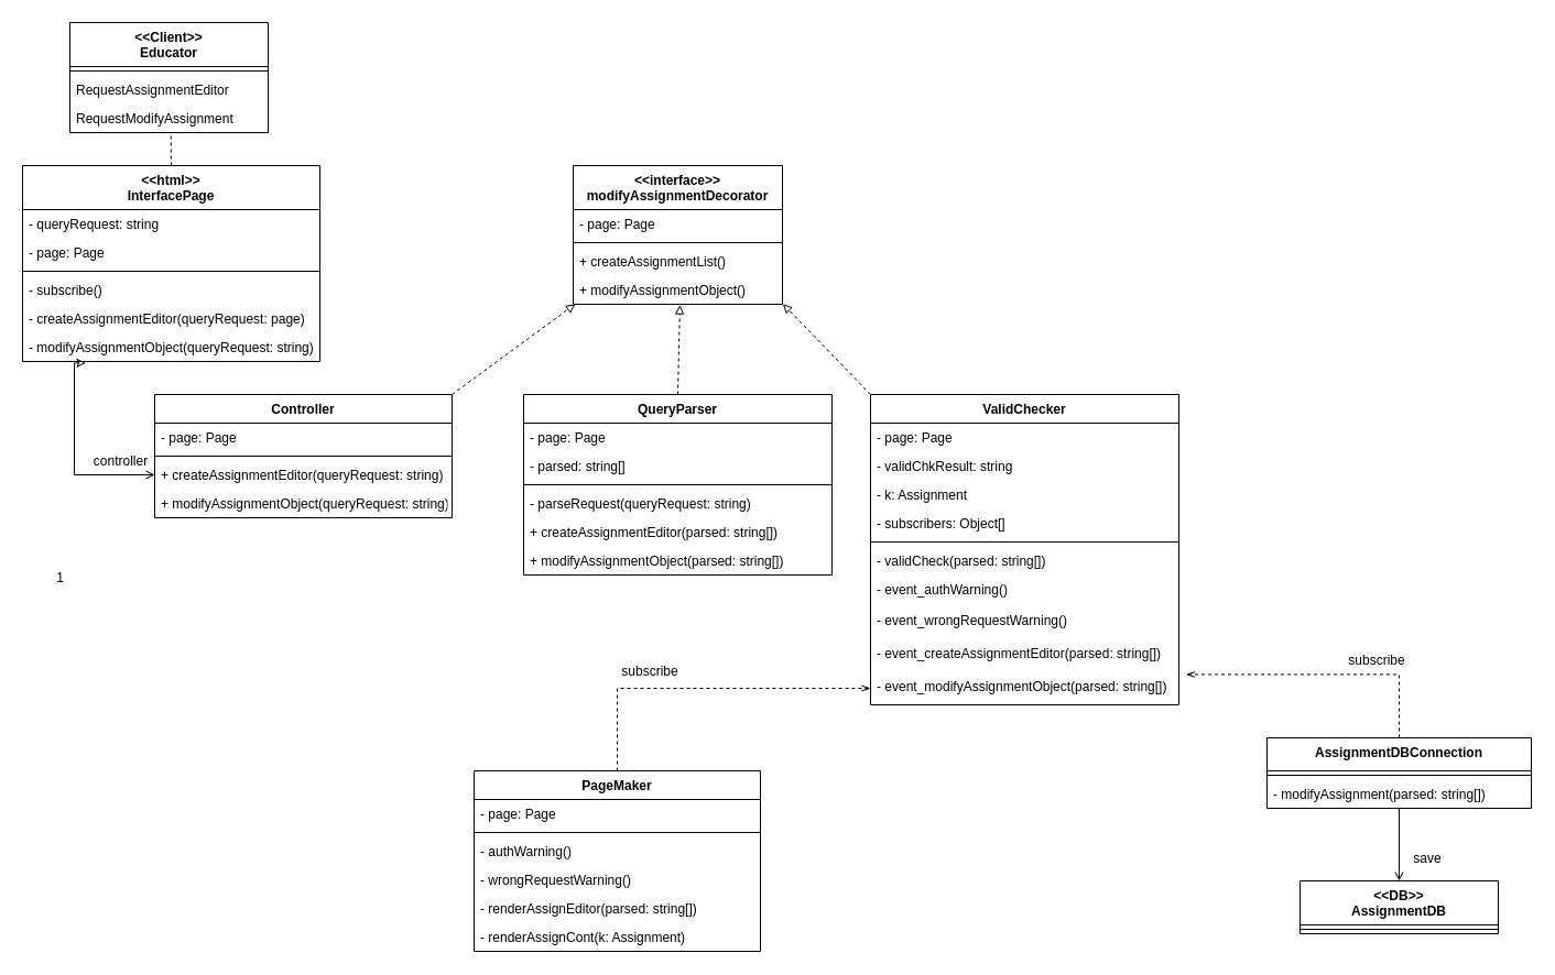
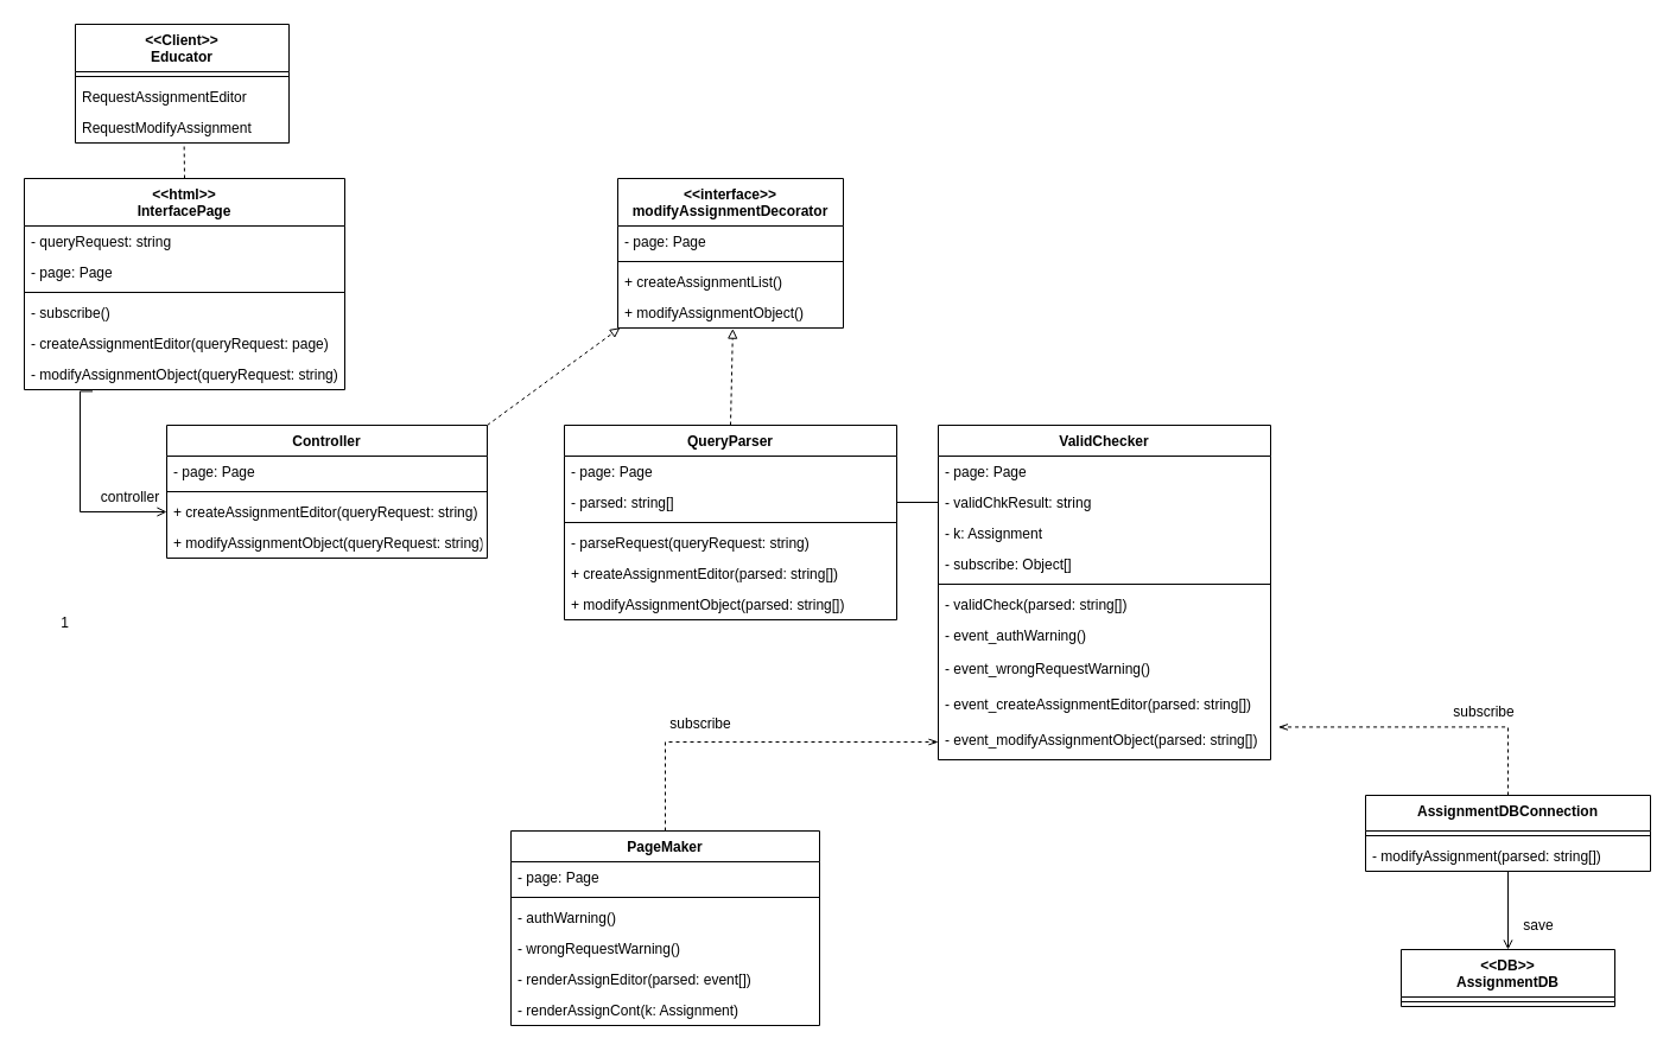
  <mxCell id="0" />
  <mxCell id="1" parent="0" />
  <mxCell id="2" value="&lt;&lt;Client&gt;&gt;&#10;Educator" style="swimlane;fontStyle=1;align=center;verticalAlign=top;childLayout=stackLayout;horizontal=1;startSize=40;horizontalStack=0;resizeParent=1;resizeParentMax=0;resizeLast=0;collapsible=1;marginBottom=0;" vertex="1" parent="1"><mxGeometry x="63" y="20" width="180" height="100" as="geometry" /></mxCell>
  <mxCell id="3" value="" style="line;strokeWidth=1;fillColor=none;align=left;verticalAlign=middle;spacingTop=-1;spacingLeft=3;spacingRight=3;rotatable=0;labelPosition=right;points=[];portConstraint=eastwest;" vertex="1" parent="2"><mxGeometry y="40" width="180" height="8" as="geometry" /></mxCell>
  <mxCell id="4" value="RequestAssignmentEditor" style="text;strokeColor=none;fillColor=none;align=left;verticalAlign=top;spacingLeft=4;spacingRight=4;overflow=hidden;rotatable=0;points=[[0,0.5],[1,0.5]];portConstraint=eastwest;" vertex="1" parent="2"><mxGeometry y="48" width="180" height="26" as="geometry" /></mxCell>
  <mxCell id="5" value="RequestModifyAssignment" style="text;strokeColor=none;fillColor=none;align=left;verticalAlign=top;spacingLeft=4;spacingRight=4;overflow=hidden;rotatable=0;points=[[0,0.5],[1,0.5]];portConstraint=eastwest;" vertex="1" parent="2"><mxGeometry y="74" width="180" height="26" as="geometry" /></mxCell>
  <mxCell id="6" value="&lt;&lt;interface&gt;&gt;&#10;modifyAssignmentDecorator" style="swimlane;fontStyle=1;align=center;verticalAlign=top;childLayout=stackLayout;horizontal=1;startSize=40;horizontalStack=0;resizeParent=1;resizeParentMax=0;resizeLast=0;collapsible=1;marginBottom=0;" vertex="1" parent="1"><mxGeometry x="520" y="150" width="190" height="126" as="geometry" /></mxCell>
  <mxCell id="7" value="- page: Page" style="text;strokeColor=none;fillColor=none;align=left;verticalAlign=top;spacingLeft=4;spacingRight=4;overflow=hidden;rotatable=0;points=[[0,0.5],[1,0.5]];portConstraint=eastwest;" vertex="1" parent="6"><mxGeometry y="40" width="190" height="26" as="geometry" /></mxCell>
  <mxCell id="8" value="" style="line;strokeWidth=1;fillColor=none;align=left;verticalAlign=middle;spacingTop=-1;spacingLeft=3;spacingRight=3;rotatable=0;labelPosition=right;points=[];portConstraint=eastwest;" vertex="1" parent="6"><mxGeometry y="66" width="190" height="8" as="geometry" /></mxCell>
  <mxCell id="9" value="+ createAssignmentList()" style="text;strokeColor=none;fillColor=none;align=left;verticalAlign=top;spacingLeft=4;spacingRight=4;overflow=hidden;rotatable=0;points=[[0,0.5],[1,0.5]];portConstraint=eastwest;" vertex="1" parent="6"><mxGeometry y="74" width="190" height="26" as="geometry" /></mxCell>
  <mxCell id="10" value="+ modifyAssignmentObject()" style="text;strokeColor=none;fillColor=none;align=left;verticalAlign=top;spacingLeft=4;spacingRight=4;overflow=hidden;rotatable=0;points=[[0,0.5],[1,0.5]];portConstraint=eastwest;" vertex="1" parent="6"><mxGeometry y="100" width="190" height="26" as="geometry" /></mxCell>
  <mxCell id="11" style="edgeStyle=none;rounded=0;orthogonalLoop=1;jettySize=auto;html=1;exitX=0.5;exitY=0;exitDx=0;exitDy=0;entryX=0.509;entryY=1.023;entryDx=0;entryDy=0;entryPerimeter=0;dashed=1;endArrow=none;endFill=0;" edge="1" parent="1" source="12" target="5"><mxGeometry relative="1" as="geometry" /></mxCell>
  <mxCell id="12" value="&lt;&lt;html&gt;&gt;&#10;InterfacePage" style="swimlane;fontStyle=1;align=center;verticalAlign=top;childLayout=stackLayout;horizontal=1;startSize=40;horizontalStack=0;resizeParent=1;resizeParentMax=0;resizeLast=0;collapsible=1;marginBottom=0;" vertex="1" parent="1"><mxGeometry x="20" y="150" width="270" height="178" as="geometry" /></mxCell>
  <mxCell id="13" value="- queryRequest: string" style="text;strokeColor=none;fillColor=none;align=left;verticalAlign=top;spacingLeft=4;spacingRight=4;overflow=hidden;rotatable=0;points=[[0,0.5],[1,0.5]];portConstraint=eastwest;" vertex="1" parent="12"><mxGeometry y="40" width="270" height="26" as="geometry" /></mxCell>
  <mxCell id="14" value="- page: Page" style="text;strokeColor=none;fillColor=none;align=left;verticalAlign=top;spacingLeft=4;spacingRight=4;overflow=hidden;rotatable=0;points=[[0,0.5],[1,0.5]];portConstraint=eastwest;" vertex="1" parent="12"><mxGeometry y="66" width="270" height="26" as="geometry" /></mxCell>
  <mxCell id="15" value="" style="line;strokeWidth=1;fillColor=none;align=left;verticalAlign=middle;spacingTop=-1;spacingLeft=3;spacingRight=3;rotatable=0;labelPosition=right;points=[];portConstraint=eastwest;" vertex="1" parent="12"><mxGeometry y="92" width="270" height="8" as="geometry" /></mxCell>
  <mxCell id="16" value="- subscribe()" style="text;strokeColor=none;fillColor=none;align=left;verticalAlign=top;spacingLeft=4;spacingRight=4;overflow=hidden;rotatable=0;points=[[0,0.5],[1,0.5]];portConstraint=eastwest;" vertex="1" parent="12"><mxGeometry y="100" width="270" height="26" as="geometry" /></mxCell>
  <mxCell id="17" value="- createAssignmentEditor(queryRequest: page)" style="text;strokeColor=none;fillColor=none;align=left;verticalAlign=top;spacingLeft=4;spacingRight=4;overflow=hidden;rotatable=0;points=[[0,0.5],[1,0.5]];portConstraint=eastwest;" vertex="1" parent="12"><mxGeometry y="126" width="270" height="26" as="geometry" /></mxCell>
  <mxCell id="18" value="- modifyAssignmentObject(queryRequest: string)" style="text;strokeColor=none;fillColor=none;align=left;verticalAlign=top;spacingLeft=4;spacingRight=4;overflow=hidden;rotatable=0;points=[[0,0.5],[1,0.5]];portConstraint=eastwest;" vertex="1" parent="12"><mxGeometry y="152" width="270" height="26" as="geometry" /></mxCell>
  <mxCell id="19" style="rounded=0;orthogonalLoop=1;jettySize=auto;html=1;exitX=1;exitY=0;exitDx=0;exitDy=0;entryX=0.01;entryY=0.992;entryDx=0;entryDy=0;entryPerimeter=0;endArrow=block;endFill=0;dashed=1;" edge="1" parent="1" source="20" target="10"><mxGeometry relative="1" as="geometry" /></mxCell>
  <mxCell id="20" value="Controller" style="swimlane;fontStyle=1;align=center;verticalAlign=top;childLayout=stackLayout;horizontal=1;startSize=26;horizontalStack=0;resizeParent=1;resizeParentMax=0;resizeLast=0;collapsible=1;marginBottom=0;" vertex="1" parent="1"><mxGeometry x="140" y="358" width="270" height="112" as="geometry" /></mxCell>
  <mxCell id="21" value="- page: Page" style="text;strokeColor=none;fillColor=none;align=left;verticalAlign=top;spacingLeft=4;spacingRight=4;overflow=hidden;rotatable=0;points=[[0,0.5],[1,0.5]];portConstraint=eastwest;" vertex="1" parent="20"><mxGeometry y="26" width="270" height="26" as="geometry" /></mxCell>
  <mxCell id="22" value="" style="line;strokeWidth=1;fillColor=none;align=left;verticalAlign=middle;spacingTop=-1;spacingLeft=3;spacingRight=3;rotatable=0;labelPosition=right;points=[];portConstraint=eastwest;" vertex="1" parent="20"><mxGeometry y="52" width="270" height="8" as="geometry" /></mxCell>
  <mxCell id="23" value="+ createAssignmentEditor(queryRequest: string)" style="text;strokeColor=none;fillColor=none;align=left;verticalAlign=top;spacingLeft=4;spacingRight=4;overflow=hidden;rotatable=0;points=[[0,0.5],[1,0.5]];portConstraint=eastwest;" vertex="1" parent="20"><mxGeometry y="60" width="270" height="26" as="geometry" /></mxCell>
  <mxCell id="24" value="+ modifyAssignmentObject(queryRequest: string)" style="text;strokeColor=none;fillColor=none;align=left;verticalAlign=top;spacingLeft=4;spacingRight=4;overflow=hidden;rotatable=0;points=[[0,0.5],[1,0.5]];portConstraint=eastwest;" vertex="1" parent="20"><mxGeometry y="86" width="270" height="26" as="geometry" /></mxCell>
  <mxCell id="25" value="QueryParser" style="swimlane;fontStyle=1;align=center;verticalAlign=top;childLayout=stackLayout;horizontal=1;startSize=26;horizontalStack=0;resizeParent=1;resizeParentMax=0;resizeLast=0;collapsible=1;marginBottom=0;" vertex="1" parent="1"><mxGeometry x="475" y="358" width="280" height="164" as="geometry" /></mxCell>
  <mxCell id="26" value="- page: Page" style="text;strokeColor=none;fillColor=none;align=left;verticalAlign=top;spacingLeft=4;spacingRight=4;overflow=hidden;rotatable=0;points=[[0,0.5],[1,0.5]];portConstraint=eastwest;" vertex="1" parent="25"><mxGeometry y="26" width="280" height="26" as="geometry" /></mxCell>
  <mxCell id="27" value="- parsed: string[]" style="text;strokeColor=none;fillColor=none;align=left;verticalAlign=top;spacingLeft=4;spacingRight=4;overflow=hidden;rotatable=0;points=[[0,0.5],[1,0.5]];portConstraint=eastwest;" vertex="1" parent="25"><mxGeometry y="52" width="280" height="26" as="geometry" /></mxCell>
  <mxCell id="28" value="" style="line;strokeWidth=1;fillColor=none;align=left;verticalAlign=middle;spacingTop=-1;spacingLeft=3;spacingRight=3;rotatable=0;labelPosition=right;points=[];portConstraint=eastwest;" vertex="1" parent="25"><mxGeometry y="78" width="280" height="8" as="geometry" /></mxCell>
  <mxCell id="29" value="- parseRequest(queryRequest: string)" style="text;strokeColor=none;fillColor=none;align=left;verticalAlign=top;spacingLeft=4;spacingRight=4;overflow=hidden;rotatable=0;points=[[0,0.5],[1,0.5]];portConstraint=eastwest;" vertex="1" parent="25"><mxGeometry y="86" width="280" height="26" as="geometry" /></mxCell>
  <mxCell id="30" value="+ createAssignmentEditor(parsed: string[])" style="text;strokeColor=none;fillColor=none;align=left;verticalAlign=top;spacingLeft=4;spacingRight=4;overflow=hidden;rotatable=0;points=[[0,0.5],[1,0.5]];portConstraint=eastwest;" vertex="1" parent="25"><mxGeometry y="112" width="280" height="26" as="geometry" /></mxCell>
  <mxCell id="31" value="+ modifyAssignmentObject(parsed: string[])" style="text;strokeColor=none;fillColor=none;align=left;verticalAlign=top;spacingLeft=4;spacingRight=4;overflow=hidden;rotatable=0;points=[[0,0.5],[1,0.5]];portConstraint=eastwest;" vertex="1" parent="25"><mxGeometry y="138" width="280" height="26" as="geometry" /></mxCell>
  <mxCell id="32" value="ValidChecker" style="swimlane;fontStyle=1;align=center;verticalAlign=top;childLayout=stackLayout;horizontal=1;startSize=26;horizontalStack=0;resizeParent=1;resizeParentMax=0;resizeLast=0;collapsible=1;marginBottom=0;" vertex="1" parent="1"><mxGeometry x="790" y="358" width="280" height="282" as="geometry" /></mxCell>
  <mxCell id="33" value="- page: Page" style="text;strokeColor=none;fillColor=none;align=left;verticalAlign=top;spacingLeft=4;spacingRight=4;overflow=hidden;rotatable=0;points=[[0,0.5],[1,0.5]];portConstraint=eastwest;" vertex="1" parent="32"><mxGeometry y="26" width="280" height="26" as="geometry" /></mxCell>
  <mxCell id="34" value="- validChkResult: string" style="text;strokeColor=none;fillColor=none;align=left;verticalAlign=top;spacingLeft=4;spacingRight=4;overflow=hidden;rotatable=0;points=[[0,0.5],[1,0.5]];portConstraint=eastwest;" vertex="1" parent="32"><mxGeometry y="52" width="280" height="26" as="geometry" /></mxCell>
  <mxCell id="35" value="- k: Assignment" style="text;strokeColor=none;fillColor=none;align=left;verticalAlign=top;spacingLeft=4;spacingRight=4;overflow=hidden;rotatable=0;points=[[0,0.5],[1,0.5]];portConstraint=eastwest;" vertex="1" parent="32"><mxGeometry y="78" width="280" height="26" as="geometry" /></mxCell>
- <mxCell id="36" value="- subscribers: Object[]" style="text;strokeColor=none;fillColor=none;align=left;verticalAlign=top;spacingLeft=4;spacingRight=4;overflow=hidden;rotatable=0;points=[[0,0.5],[1,0.5]];portConstraint=eastwest;" vertex="1" parent="32"><mxGeometry y="104" width="280" height="26" as="geometry" /></mxCell>
+ <mxCell id="36" value="- subscribe: Object[]" style="text;strokeColor=none;fillColor=none;align=left;verticalAlign=top;spacingLeft=4;spacingRight=4;overflow=hidden;rotatable=0;points=[[0,0.5],[1,0.5]];portConstraint=eastwest;" vertex="1" parent="32"><mxGeometry y="104" width="280" height="26" as="geometry" /></mxCell>
  <mxCell id="37" value="" style="line;strokeWidth=1;fillColor=none;align=left;verticalAlign=middle;spacingTop=-1;spacingLeft=3;spacingRight=3;rotatable=0;labelPosition=right;points=[];portConstraint=eastwest;" vertex="1" parent="32"><mxGeometry y="130" width="280" height="8" as="geometry" /></mxCell>
  <mxCell id="38" value="- validCheck(parsed: string[])" style="text;strokeColor=none;fillColor=none;align=left;verticalAlign=top;spacingLeft=4;spacingRight=4;overflow=hidden;rotatable=0;points=[[0,0.5],[1,0.5]];portConstraint=eastwest;" vertex="1" parent="32"><mxGeometry y="138" width="280" height="26" as="geometry" /></mxCell>
  <mxCell id="39" value="- event_authWarning()" style="text;strokeColor=none;fillColor=none;align=left;verticalAlign=top;spacingLeft=4;spacingRight=4;overflow=hidden;rotatable=0;points=[[0,0.5],[1,0.5]];portConstraint=eastwest;" vertex="1" parent="32"><mxGeometry y="164" width="280" height="28" as="geometry" /></mxCell>
  <mxCell id="40" value="- event_wrongRequestWarning()" style="text;strokeColor=none;fillColor=none;align=left;verticalAlign=top;spacingLeft=4;spacingRight=4;overflow=hidden;rotatable=0;points=[[0,0.5],[1,0.5]];portConstraint=eastwest;" vertex="1" parent="32"><mxGeometry y="192" width="280" height="30" as="geometry" /></mxCell>
  <mxCell id="41" value="- event_createAssignmentEditor(parsed: string[])" style="text;strokeColor=none;fillColor=none;align=left;verticalAlign=top;spacingLeft=4;spacingRight=4;overflow=hidden;rotatable=0;points=[[0,0.5],[1,0.5]];portConstraint=eastwest;" vertex="1" parent="32"><mxGeometry y="222" width="280" height="30" as="geometry" /></mxCell>
  <mxCell id="42" value="- event_modifyAssignmentObject(parsed: string[])" style="text;strokeColor=none;fillColor=none;align=left;verticalAlign=top;spacingLeft=4;spacingRight=4;overflow=hidden;rotatable=0;points=[[0,0.5],[1,0.5]];portConstraint=eastwest;" vertex="1" parent="32"><mxGeometry y="252" width="280" height="30" as="geometry" /></mxCell>
  <mxCell id="43" style="edgeStyle=orthogonalEdgeStyle;rounded=0;orthogonalLoop=1;jettySize=auto;html=1;exitX=0.5;exitY=0;exitDx=0;exitDy=0;entryX=0;entryY=0.5;entryDx=0;entryDy=0;dashed=1;endArrow=openThin;endFill=0;" edge="1" parent="1" source="44" target="42"><mxGeometry relative="1" as="geometry" /></mxCell>
  <mxCell id="44" value="PageMaker" style="swimlane;fontStyle=1;align=center;verticalAlign=top;childLayout=stackLayout;horizontal=1;startSize=26;horizontalStack=0;resizeParent=1;resizeParentMax=0;resizeLast=0;collapsible=1;marginBottom=0;" vertex="1" parent="1"><mxGeometry x="430" y="700" width="260" height="164" as="geometry" /></mxCell>
  <mxCell id="45" value="- page: Page" style="text;strokeColor=none;fillColor=none;align=left;verticalAlign=top;spacingLeft=4;spacingRight=4;overflow=hidden;rotatable=0;points=[[0,0.5],[1,0.5]];portConstraint=eastwest;" vertex="1" parent="44"><mxGeometry y="26" width="260" height="26" as="geometry" /></mxCell>
  <mxCell id="46" value="" style="line;strokeWidth=1;fillColor=none;align=left;verticalAlign=middle;spacingTop=-1;spacingLeft=3;spacingRight=3;rotatable=0;labelPosition=right;points=[];portConstraint=eastwest;" vertex="1" parent="44"><mxGeometry y="52" width="260" height="8" as="geometry" /></mxCell>
  <mxCell id="47" value="- authWarning()" style="text;strokeColor=none;fillColor=none;align=left;verticalAlign=top;spacingLeft=4;spacingRight=4;overflow=hidden;rotatable=0;points=[[0,0.5],[1,0.5]];portConstraint=eastwest;" vertex="1" parent="44"><mxGeometry y="60" width="260" height="26" as="geometry" /></mxCell>
  <mxCell id="48" value="- wrongRequestWarning()" style="text;strokeColor=none;fillColor=none;align=left;verticalAlign=top;spacingLeft=4;spacingRight=4;overflow=hidden;rotatable=0;points=[[0,0.5],[1,0.5]];portConstraint=eastwest;" vertex="1" parent="44"><mxGeometry y="86" width="260" height="26" as="geometry" /></mxCell>
- <mxCell id="49" value="- renderAssignEditor(parsed: string[])" style="text;strokeColor=none;fillColor=none;align=left;verticalAlign=top;spacingLeft=4;spacingRight=4;overflow=hidden;rotatable=0;points=[[0,0.5],[1,0.5]];portConstraint=eastwest;" vertex="1" parent="44"><mxGeometry y="112" width="260" height="26" as="geometry" /></mxCell>
+ <mxCell id="49" value="- renderAssignEditor(parsed: event[])" style="text;strokeColor=none;fillColor=none;align=left;verticalAlign=top;spacingLeft=4;spacingRight=4;overflow=hidden;rotatable=0;points=[[0,0.5],[1,0.5]];portConstraint=eastwest;" vertex="1" parent="44"><mxGeometry y="112" width="260" height="26" as="geometry" /></mxCell>
  <mxCell id="50" value="- renderAssignCont(k: Assignment)" style="text;strokeColor=none;fillColor=none;align=left;verticalAlign=top;spacingLeft=4;spacingRight=4;overflow=hidden;rotatable=0;points=[[0,0.5],[1,0.5]];portConstraint=eastwest;" vertex="1" parent="44"><mxGeometry y="138" width="260" height="26" as="geometry" /></mxCell>
  <mxCell id="51" style="edgeStyle=none;rounded=0;orthogonalLoop=1;jettySize=auto;html=1;endArrow=none;endFill=0;startArrow=open;startFill=0;" edge="1" parent="1" source="52" target="56"><mxGeometry relative="1" as="geometry" /></mxCell>
  <mxCell id="52" value="&lt;&lt;DB&gt;&gt;&#10;AssignmentDB" style="swimlane;fontStyle=1;align=center;verticalAlign=top;childLayout=stackLayout;horizontal=1;startSize=40;horizontalStack=0;resizeParent=1;resizeParentMax=0;resizeLast=0;collapsible=1;marginBottom=0;" vertex="1" parent="1"><mxGeometry x="1180" y="800" width="180" height="48" as="geometry" /></mxCell>
  <mxCell id="53" value="" style="line;strokeWidth=1;fillColor=none;align=left;verticalAlign=middle;spacingTop=-1;spacingLeft=3;spacingRight=3;rotatable=0;labelPosition=right;points=[];portConstraint=eastwest;" vertex="1" parent="52"><mxGeometry y="40" width="180" height="8" as="geometry" /></mxCell>
  <mxCell id="54" value="AssignmentDBConnection" style="swimlane;fontStyle=1;align=center;verticalAlign=top;childLayout=stackLayout;horizontal=1;startSize=30;horizontalStack=0;resizeParent=1;resizeParentMax=0;resizeLast=0;collapsible=1;marginBottom=0;" vertex="1" parent="1"><mxGeometry x="1150" y="670" width="240" height="64" as="geometry" /></mxCell>
  <mxCell id="55" value="" style="line;strokeWidth=1;fillColor=none;align=left;verticalAlign=middle;spacingTop=-1;spacingLeft=3;spacingRight=3;rotatable=0;labelPosition=right;points=[];portConstraint=eastwest;" vertex="1" parent="54"><mxGeometry y="30" width="240" height="8" as="geometry" /></mxCell>
  <mxCell id="56" value="- modifyAssignment(parsed: string[])" style="text;strokeColor=none;fillColor=none;align=left;verticalAlign=top;spacingLeft=4;spacingRight=4;overflow=hidden;rotatable=0;points=[[0,0.5],[1,0.5]];portConstraint=eastwest;" vertex="1" parent="54"><mxGeometry y="38" width="240" height="26" as="geometry" /></mxCell>
  <mxCell id="57" style="rounded=0;orthogonalLoop=1;jettySize=auto;html=1;exitX=0.5;exitY=0;exitDx=0;exitDy=0;endArrow=block;endFill=0;dashed=1;entryX=0.51;entryY=1.023;entryDx=0;entryDy=0;entryPerimeter=0;" edge="1" parent="1" source="25" target="10"><mxGeometry relative="1" as="geometry"><mxPoint x="370" y="368" as="sourcePoint" /><mxPoint x="530" y="300" as="targetPoint" /></mxGeometry></mxCell>
- <mxCell id="58" style="rounded=0;orthogonalLoop=1;jettySize=auto;html=1;exitX=0;exitY=0;exitDx=0;exitDy=0;endArrow=block;endFill=0;dashed=1;entryX=1.002;entryY=0.986;entryDx=0;entryDy=0;entryPerimeter=0;" edge="1" parent="1" source="32" target="10"><mxGeometry relative="1" as="geometry"><mxPoint x="380" y="378" as="sourcePoint" /><mxPoint x="590" y="279" as="targetPoint" /></mxGeometry></mxCell>
- <mxCell id="59" style="edgeStyle=orthogonalEdgeStyle;rounded=0;orthogonalLoop=1;jettySize=auto;html=1;exitX=0;exitY=0.5;exitDx=0;exitDy=0;entryX=0.213;entryY=1.054;entryDx=0;entryDy=0;entryPerimeter=0;endArrow=classic;endFill=0;startArrow=open;startFill=0;" edge="1" parent="1" source="23" target="18"><mxGeometry relative="1" as="geometry"><Array as="points"><mxPoint x="67" y="431" /></Array></mxGeometry></mxCell>
+ <mxCell id="59" style="edgeStyle=orthogonalEdgeStyle;rounded=0;orthogonalLoop=1;jettySize=auto;html=1;exitX=0;exitY=0.5;exitDx=0;exitDy=0;entryX=0.213;entryY=1.054;entryDx=0;entryDy=0;entryPerimeter=0;endArrow=none;endFill=0;startArrow=open;startFill=0;" edge="1" parent="1" source="23" target="18"><mxGeometry relative="1" as="geometry"><Array as="points"><mxPoint x="67" y="431" /></Array></mxGeometry></mxCell>
+ <mxCell id="60" style="edgeStyle=orthogonalEdgeStyle;rounded=0;orthogonalLoop=1;jettySize=auto;html=1;exitX=1;exitY=0.5;exitDx=0;exitDy=0;entryX=0;entryY=0.5;entryDx=0;entryDy=0;startArrow=none;startFill=0;endArrow=none;endFill=0;" edge="1" parent="1" source="27" target="34"><mxGeometry relative="1" as="geometry" /></mxCell>
  <mxCell id="61" value="controller" style="text;html=1;align=center;verticalAlign=middle;resizable=0;points=[];autosize=1;strokeColor=none;" vertex="1" parent="1"><mxGeometry x="74" y="409" width="70" height="20" as="geometry" /></mxCell>
  <mxCell id="62" value="1" style="text;html=1;align=center;verticalAlign=middle;resizable=0;points=[];autosize=1;strokeColor=none;" vertex="1" parent="1"><mxGeometry x="44" y="515" width="20" height="20" as="geometry" /></mxCell>
  <mxCell id="63" style="edgeStyle=orthogonalEdgeStyle;rounded=0;orthogonalLoop=1;jettySize=auto;html=1;dashed=1;endArrow=openThin;endFill=0;entryX=1.023;entryY=0.081;entryDx=0;entryDy=0;entryPerimeter=0;" edge="1" parent="1" source="54" target="42"><mxGeometry relative="1" as="geometry"><mxPoint x="920" y="740" as="sourcePoint" /><mxPoint x="815" y="640" as="targetPoint" /></mxGeometry></mxCell>
  <mxCell id="64" value="subscribe" style="text;html=1;strokeColor=none;fillColor=none;align=center;verticalAlign=middle;whiteSpace=wrap;rounded=0;" vertex="1" parent="1"><mxGeometry x="570" y="600" width="40" height="20" as="geometry" /></mxCell>
  <mxCell id="65" value="subscribe" style="text;html=1;strokeColor=none;fillColor=none;align=center;verticalAlign=middle;whiteSpace=wrap;rounded=0;" vertex="1" parent="1"><mxGeometry x="1230" y="590" width="40" height="20" as="geometry" /></mxCell>
  <mxCell id="66" value="save&lt;br&gt;" style="text;html=1;strokeColor=none;fillColor=none;align=center;verticalAlign=middle;whiteSpace=wrap;rounded=0;" vertex="1" parent="1"><mxGeometry x="1276" y="770" width="40" height="20" as="geometry" /></mxCell>
